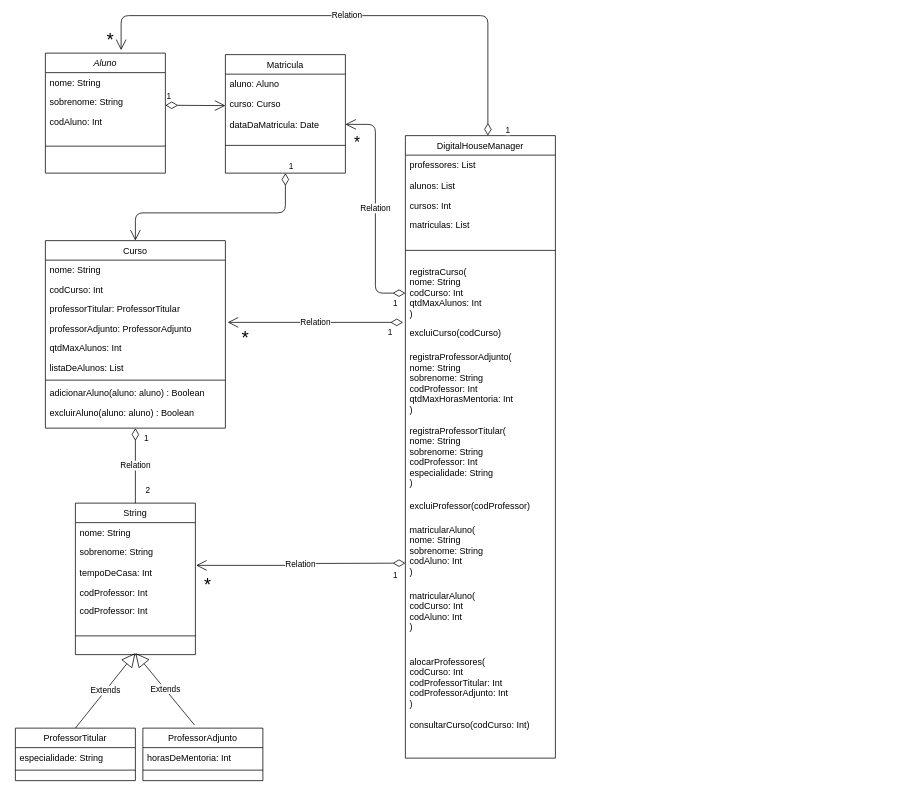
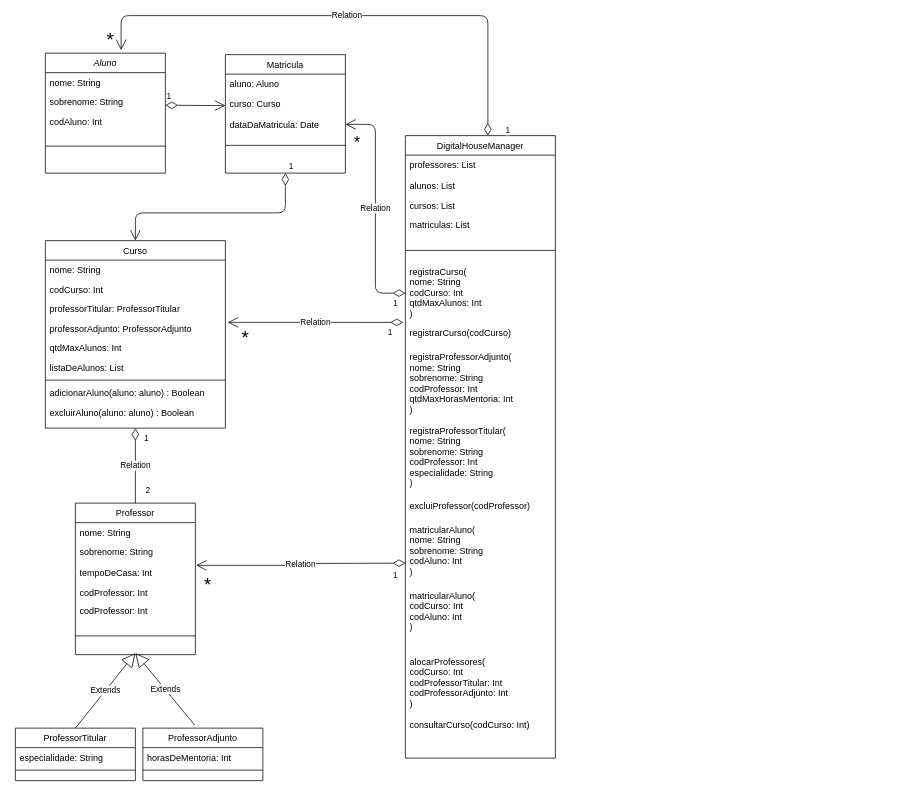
  <mxCell id="0" />
  <mxCell id="1" parent="0" />
  <mxCell id="2" value="Aluno" style="swimlane;fontStyle=2;align=center;verticalAlign=top;childLayout=stackLayout;horizontal=1;startSize=26;horizontalStack=0;resizeParent=1;resizeLast=0;collapsible=1;marginBottom=0;rounded=0;shadow=0;strokeWidth=1;" parent="1" vertex="1"><mxGeometry x="60" y="70" width="160" height="160" as="geometry"><mxRectangle x="230" y="140" width="160" height="26" as="alternateBounds" /></mxGeometry></mxCell>
  <mxCell id="3" value="nome: String" style="text;align=left;verticalAlign=top;spacingLeft=4;spacingRight=4;overflow=hidden;rotatable=0;points=[[0,0.5],[1,0.5]];portConstraint=eastwest;" parent="2" vertex="1"><mxGeometry y="26" width="160" height="26" as="geometry" /></mxCell>
  <mxCell id="4" value="sobrenome: String" style="text;align=left;verticalAlign=top;spacingLeft=4;spacingRight=4;overflow=hidden;rotatable=0;points=[[0,0.5],[1,0.5]];portConstraint=eastwest;rounded=0;shadow=0;html=0;" parent="2" vertex="1"><mxGeometry y="52" width="160" height="26" as="geometry" /></mxCell>
  <mxCell id="5" value="codAluno: Int" style="text;align=left;verticalAlign=top;spacingLeft=4;spacingRight=4;overflow=hidden;rotatable=0;points=[[0,0.5],[1,0.5]];portConstraint=eastwest;rounded=0;shadow=0;html=0;" parent="2" vertex="1"><mxGeometry y="78" width="160" height="42" as="geometry" /></mxCell>
  <mxCell id="6" value="" style="line;html=1;strokeWidth=1;align=left;verticalAlign=middle;spacingTop=-1;spacingLeft=3;spacingRight=3;rotatable=0;labelPosition=right;points=[];portConstraint=eastwest;" parent="2" vertex="1"><mxGeometry y="120" width="160" height="8" as="geometry" /></mxCell>
- <mxCell id="7" value="String" style="swimlane;fontStyle=0;align=center;verticalAlign=top;childLayout=stackLayout;horizontal=1;startSize=26;horizontalStack=0;resizeParent=1;resizeLast=0;collapsible=1;marginBottom=0;rounded=0;shadow=0;strokeWidth=1;" parent="1" vertex="1"><mxGeometry x="100" y="670" width="160" height="202" as="geometry"><mxRectangle x="130" y="380" width="160" height="26" as="alternateBounds" /></mxGeometry></mxCell>
+ <mxCell id="7" value="Professor" style="swimlane;fontStyle=0;align=center;verticalAlign=top;childLayout=stackLayout;horizontal=1;startSize=26;horizontalStack=0;resizeParent=1;resizeLast=0;collapsible=1;marginBottom=0;rounded=0;shadow=0;strokeWidth=1;" parent="1" vertex="1"><mxGeometry x="100" y="670" width="160" height="202" as="geometry"><mxRectangle x="130" y="380" width="160" height="26" as="alternateBounds" /></mxGeometry></mxCell>
  <mxCell id="8" value="nome: String" style="text;align=left;verticalAlign=top;spacingLeft=4;spacingRight=4;overflow=hidden;rotatable=0;points=[[0,0.5],[1,0.5]];portConstraint=eastwest;" parent="7" vertex="1"><mxGeometry y="26" width="160" height="26" as="geometry" /></mxCell>
  <mxCell id="9" value="sobrenome: String" style="text;align=left;verticalAlign=top;spacingLeft=4;spacingRight=4;overflow=hidden;rotatable=0;points=[[0,0.5],[1,0.5]];portConstraint=eastwest;rounded=0;shadow=0;html=0;" parent="7" vertex="1"><mxGeometry y="52" width="160" height="28" as="geometry" /></mxCell>
  <mxCell id="10" value="tempoDeCasa: Int" style="text;align=left;verticalAlign=top;spacingLeft=4;spacingRight=4;overflow=hidden;rotatable=0;points=[[0,0.5],[1,0.5]];portConstraint=eastwest;rounded=0;shadow=0;html=0;" parent="7" vertex="1"><mxGeometry y="80" width="160" height="26" as="geometry" /></mxCell>
  <mxCell id="11" value="codProfessor: Int" style="text;align=left;verticalAlign=top;spacingLeft=4;spacingRight=4;overflow=hidden;rotatable=0;points=[[0,0.5],[1,0.5]];portConstraint=eastwest;rounded=0;shadow=0;html=0;" parent="7" vertex="1"><mxGeometry y="106" width="160" height="24" as="geometry" /></mxCell>
  <mxCell id="12" value="codProfessor: Int" style="text;align=left;verticalAlign=top;spacingLeft=4;spacingRight=4;overflow=hidden;rotatable=0;points=[[0,0.5],[1,0.5]];portConstraint=eastwest;rounded=0;shadow=0;html=0;" parent="7" vertex="1"><mxGeometry y="130" width="160" height="32" as="geometry" /></mxCell>
  <mxCell id="13" value="" style="line;html=1;strokeWidth=1;align=left;verticalAlign=middle;spacingTop=-1;spacingLeft=3;spacingRight=3;rotatable=0;labelPosition=right;points=[];portConstraint=eastwest;" parent="7" vertex="1"><mxGeometry y="162" width="160" height="30" as="geometry" /></mxCell>
  <mxCell id="14" value="ProfessorTitular" style="swimlane;fontStyle=0;align=center;verticalAlign=top;childLayout=stackLayout;horizontal=1;startSize=26;horizontalStack=0;resizeParent=1;resizeLast=0;collapsible=1;marginBottom=0;rounded=0;shadow=0;strokeWidth=1;" parent="1" vertex="1"><mxGeometry x="20" y="970" width="160" height="70" as="geometry"><mxRectangle x="340" y="380" width="170" height="26" as="alternateBounds" /></mxGeometry></mxCell>
  <mxCell id="15" value="especialidade: String" style="text;align=left;verticalAlign=top;spacingLeft=4;spacingRight=4;overflow=hidden;rotatable=0;points=[[0,0.5],[1,0.5]];portConstraint=eastwest;" parent="14" vertex="1"><mxGeometry y="26" width="160" height="26" as="geometry" /></mxCell>
  <mxCell id="16" value="" style="line;html=1;strokeWidth=1;align=left;verticalAlign=middle;spacingTop=-1;spacingLeft=3;spacingRight=3;rotatable=0;labelPosition=right;points=[];portConstraint=eastwest;" parent="14" vertex="1"><mxGeometry y="52" width="160" height="8" as="geometry" /></mxCell>
  <mxCell id="17" value="Curso" style="swimlane;fontStyle=0;align=center;verticalAlign=top;childLayout=stackLayout;horizontal=1;startSize=26;horizontalStack=0;resizeParent=1;resizeLast=0;collapsible=1;marginBottom=0;rounded=0;shadow=0;strokeWidth=1;" parent="1" vertex="1"><mxGeometry x="60" y="320" width="240" height="250" as="geometry"><mxRectangle x="550" y="140" width="160" height="26" as="alternateBounds" /></mxGeometry></mxCell>
  <mxCell id="18" value="nome: String" style="text;align=left;verticalAlign=top;spacingLeft=4;spacingRight=4;overflow=hidden;rotatable=0;points=[[0,0.5],[1,0.5]];portConstraint=eastwest;" parent="17" vertex="1"><mxGeometry y="26" width="240" height="26" as="geometry" /></mxCell>
  <mxCell id="19" value="codCurso: Int" style="text;align=left;verticalAlign=top;spacingLeft=4;spacingRight=4;overflow=hidden;rotatable=0;points=[[0,0.5],[1,0.5]];portConstraint=eastwest;rounded=0;shadow=0;html=0;" parent="17" vertex="1"><mxGeometry y="52" width="240" height="26" as="geometry" /></mxCell>
  <mxCell id="20" value="professorTitular: ProfessorTitular" style="text;align=left;verticalAlign=top;spacingLeft=4;spacingRight=4;overflow=hidden;rotatable=0;points=[[0,0.5],[1,0.5]];portConstraint=eastwest;rounded=0;shadow=0;html=0;" parent="17" vertex="1"><mxGeometry y="78" width="240" height="26" as="geometry" /></mxCell>
  <mxCell id="21" value="professorAdjunto: ProfessorAdjunto" style="text;align=left;verticalAlign=top;spacingLeft=4;spacingRight=4;overflow=hidden;rotatable=0;points=[[0,0.5],[1,0.5]];portConstraint=eastwest;rounded=0;shadow=0;html=0;" parent="17" vertex="1"><mxGeometry y="104" width="240" height="26" as="geometry" /></mxCell>
  <mxCell id="22" value="qtdMaxAlunos: Int" style="text;align=left;verticalAlign=top;spacingLeft=4;spacingRight=4;overflow=hidden;rotatable=0;points=[[0,0.5],[1,0.5]];portConstraint=eastwest;rounded=0;shadow=0;html=0;" parent="17" vertex="1"><mxGeometry y="130" width="240" height="26" as="geometry" /></mxCell>
  <mxCell id="23" value="listaDeAlunos: List" style="text;align=left;verticalAlign=top;spacingLeft=4;spacingRight=4;overflow=hidden;rotatable=0;points=[[0,0.5],[1,0.5]];portConstraint=eastwest;rounded=0;shadow=0;html=0;" parent="17" vertex="1"><mxGeometry y="156" width="240" height="26" as="geometry" /></mxCell>
  <mxCell id="24" value="" style="line;html=1;strokeWidth=1;align=left;verticalAlign=middle;spacingTop=-1;spacingLeft=3;spacingRight=3;rotatable=0;labelPosition=right;points=[];portConstraint=eastwest;" parent="17" vertex="1"><mxGeometry y="182" width="240" height="8" as="geometry" /></mxCell>
  <mxCell id="25" value="adicionarAluno(aluno: aluno) : Boolean" style="text;align=left;verticalAlign=top;spacingLeft=4;spacingRight=4;overflow=hidden;rotatable=0;points=[[0,0.5],[1,0.5]];portConstraint=eastwest;rounded=0;shadow=0;html=0;" parent="17" vertex="1"><mxGeometry y="190" width="240" height="26" as="geometry" /></mxCell>
  <mxCell id="26" value="excluirAluno(aluno: aluno) : Boolean" style="text;align=left;verticalAlign=top;spacingLeft=4;spacingRight=4;overflow=hidden;rotatable=0;points=[[0,0.5],[1,0.5]];portConstraint=eastwest;rounded=0;shadow=0;html=0;" parent="17" vertex="1"><mxGeometry y="216" width="240" height="34" as="geometry" /></mxCell>
  <mxCell id="27" value="ProfessorAdjunto" style="swimlane;fontStyle=0;align=center;verticalAlign=top;childLayout=stackLayout;horizontal=1;startSize=26;horizontalStack=0;resizeParent=1;resizeLast=0;collapsible=1;marginBottom=0;rounded=0;shadow=0;strokeWidth=1;" parent="1" vertex="1"><mxGeometry x="190" y="970" width="160" height="70" as="geometry"><mxRectangle x="340" y="380" width="170" height="26" as="alternateBounds" /></mxGeometry></mxCell>
  <mxCell id="28" value="Extends" style="endArrow=block;endSize=16;endFill=0;html=1;" parent="27" edge="1"><mxGeometry width="160" relative="1" as="geometry"><mxPoint x="69" y="-4" as="sourcePoint" /><mxPoint x="-10" y="-100" as="targetPoint" /></mxGeometry></mxCell>
  <mxCell id="29" value="horasDeMentoria: Int" style="text;align=left;verticalAlign=top;spacingLeft=4;spacingRight=4;overflow=hidden;rotatable=0;points=[[0,0.5],[1,0.5]];portConstraint=eastwest;" parent="27" vertex="1"><mxGeometry y="26" width="160" height="26" as="geometry" /></mxCell>
  <mxCell id="30" value="" style="line;html=1;strokeWidth=1;align=left;verticalAlign=middle;spacingTop=-1;spacingLeft=3;spacingRight=3;rotatable=0;labelPosition=right;points=[];portConstraint=eastwest;" parent="27" vertex="1"><mxGeometry y="52" width="160" height="8" as="geometry" /></mxCell>
  <mxCell id="31" value="Matricula" style="swimlane;fontStyle=0;align=center;verticalAlign=top;childLayout=stackLayout;horizontal=1;startSize=26;horizontalStack=0;resizeParent=1;resizeLast=0;collapsible=1;marginBottom=0;rounded=0;shadow=0;strokeWidth=1;" parent="1" vertex="1"><mxGeometry x="300" y="72" width="160" height="158" as="geometry"><mxRectangle x="130" y="380" width="160" height="26" as="alternateBounds" /></mxGeometry></mxCell>
  <mxCell id="32" value="aluno: Aluno" style="text;align=left;verticalAlign=top;spacingLeft=4;spacingRight=4;overflow=hidden;rotatable=0;points=[[0,0.5],[1,0.5]];portConstraint=eastwest;" parent="31" vertex="1"><mxGeometry y="26" width="160" height="26" as="geometry" /></mxCell>
  <mxCell id="33" value="curso: Curso" style="text;align=left;verticalAlign=top;spacingLeft=4;spacingRight=4;overflow=hidden;rotatable=0;points=[[0,0.5],[1,0.5]];portConstraint=eastwest;rounded=0;shadow=0;html=0;" parent="31" vertex="1"><mxGeometry y="52" width="160" height="28" as="geometry" /></mxCell>
  <mxCell id="34" value="dataDaMatricula: Date" style="text;align=left;verticalAlign=top;spacingLeft=4;spacingRight=4;overflow=hidden;rotatable=0;points=[[0,0.5],[1,0.5]];portConstraint=eastwest;rounded=0;shadow=0;html=0;" parent="31" vertex="1"><mxGeometry y="80" width="160" height="26" as="geometry" /></mxCell>
  <mxCell id="35" value="" style="line;html=1;strokeWidth=1;align=left;verticalAlign=middle;spacingTop=-1;spacingLeft=3;spacingRight=3;rotatable=0;labelPosition=right;points=[];portConstraint=eastwest;" parent="31" vertex="1"><mxGeometry y="106" width="160" height="30" as="geometry" /></mxCell>
  <mxCell id="36" value="DigitalHouseManager" style="swimlane;fontStyle=0;align=center;verticalAlign=top;childLayout=stackLayout;horizontal=1;startSize=26;horizontalStack=0;resizeParent=1;resizeLast=0;collapsible=1;marginBottom=0;rounded=0;shadow=0;strokeWidth=1;" parent="1" vertex="1"><mxGeometry x="540" y="180" width="200" height="830" as="geometry"><mxRectangle x="560" y="190" width="160" height="26" as="alternateBounds" /></mxGeometry></mxCell>
  <mxCell id="37" value="professores: List" style="text;align=left;verticalAlign=top;spacingLeft=4;spacingRight=4;overflow=hidden;rotatable=0;points=[[0,0.5],[1,0.5]];portConstraint=eastwest;rounded=0;shadow=0;html=0;" parent="36" vertex="1"><mxGeometry y="26" width="200" height="28" as="geometry" /></mxCell>
  <mxCell id="38" value="alunos: List" style="text;align=left;verticalAlign=top;spacingLeft=4;spacingRight=4;overflow=hidden;rotatable=0;points=[[0,0.5],[1,0.5]];portConstraint=eastwest;" parent="36" vertex="1"><mxGeometry y="54" width="200" height="26" as="geometry" /></mxCell>
- <mxCell id="39" value="cursos: Int" style="text;align=left;verticalAlign=top;spacingLeft=4;spacingRight=4;overflow=hidden;rotatable=0;points=[[0,0.5],[1,0.5]];portConstraint=eastwest;rounded=0;shadow=0;html=0;" parent="36" vertex="1"><mxGeometry y="80" width="200" height="26" as="geometry" /></mxCell>
+ <mxCell id="39" value="cursos: List" style="text;align=left;verticalAlign=top;spacingLeft=4;spacingRight=4;overflow=hidden;rotatable=0;points=[[0,0.5],[1,0.5]];portConstraint=eastwest;rounded=0;shadow=0;html=0;" parent="36" vertex="1"><mxGeometry y="80" width="200" height="26" as="geometry" /></mxCell>
  <mxCell id="40" value="matriculas: List" style="text;align=left;verticalAlign=top;spacingLeft=4;spacingRight=4;overflow=hidden;rotatable=0;points=[[0,0.5],[1,0.5]];portConstraint=eastwest;rounded=0;shadow=0;html=0;" parent="36" vertex="1"><mxGeometry y="106" width="200" height="32" as="geometry" /></mxCell>
  <mxCell id="41" value="" style="line;html=1;strokeWidth=1;align=left;verticalAlign=middle;spacingTop=-1;spacingLeft=3;spacingRight=3;rotatable=0;labelPosition=right;points=[];portConstraint=eastwest;" parent="36" vertex="1"><mxGeometry y="138" width="200" height="30" as="geometry" /></mxCell>
  <mxCell id="42" value="registraCurso(&#10;nome: String&#10;codCurso: Int&#10;qtdMaxAlunos: Int&#10;)" style="text;align=left;verticalAlign=top;spacingLeft=4;spacingRight=4;overflow=hidden;rotatable=0;points=[[0,0.5],[1,0.5]];portConstraint=eastwest;rounded=0;shadow=0;html=0;" parent="36" vertex="1"><mxGeometry y="168" width="200" height="82" as="geometry" /></mxCell>
- <mxCell id="43" value="excluiCurso(codCurso)" style="text;align=left;verticalAlign=top;spacingLeft=4;spacingRight=4;overflow=hidden;rotatable=0;points=[[0,0.5],[1,0.5]];portConstraint=eastwest;rounded=0;shadow=0;html=0;" parent="36" vertex="1"><mxGeometry y="250" width="200" height="32" as="geometry" /></mxCell>
+ <mxCell id="43" value="registrarCurso(codCurso)" style="text;align=left;verticalAlign=top;spacingLeft=4;spacingRight=4;overflow=hidden;rotatable=0;points=[[0,0.5],[1,0.5]];portConstraint=eastwest;rounded=0;shadow=0;html=0;" parent="36" vertex="1"><mxGeometry y="250" width="200" height="32" as="geometry" /></mxCell>
  <mxCell id="44" value="registraProfessorAdjunto(&#10;nome: String&#10;sobrenome: String&#10;codProfessor: Int&#10;qtdMaxHorasMentoria: Int&#10;)" style="text;align=left;verticalAlign=top;spacingLeft=4;spacingRight=4;overflow=hidden;rotatable=0;points=[[0,0.5],[1,0.5]];portConstraint=eastwest;rounded=0;shadow=0;html=0;" parent="36" vertex="1"><mxGeometry y="282" width="200" height="98" as="geometry" /></mxCell>
  <mxCell id="45" value="registraProfessorTitular(&#10;nome: String&#10;sobrenome: String&#10;codProfessor: Int&#10;especialidade: String&#10;)" style="text;align=left;verticalAlign=top;spacingLeft=4;spacingRight=4;overflow=hidden;rotatable=0;points=[[0,0.5],[1,0.5]];portConstraint=eastwest;rounded=0;shadow=0;html=0;" parent="36" vertex="1"><mxGeometry y="380" width="200" height="100" as="geometry" /></mxCell>
  <mxCell id="46" value="excluiProfessor(codProfessor)" style="text;align=left;verticalAlign=top;spacingLeft=4;spacingRight=4;overflow=hidden;rotatable=0;points=[[0,0.5],[1,0.5]];portConstraint=eastwest;rounded=0;shadow=0;html=0;" parent="36" vertex="1"><mxGeometry y="480" width="200" height="32" as="geometry" /></mxCell>
  <mxCell id="47" value="matricularAluno(&#10;nome: String&#10;sobrenome: String&#10;codAluno: Int&#10;)" style="text;align=left;verticalAlign=top;spacingLeft=4;spacingRight=4;overflow=hidden;rotatable=0;points=[[0,0.5],[1,0.5]];portConstraint=eastwest;rounded=0;shadow=0;html=0;" parent="36" vertex="1"><mxGeometry y="512" width="200" height="88" as="geometry" /></mxCell>
  <mxCell id="48" value="matricularAluno(&#10;codCurso: Int&#10;codAluno: Int&#10;)" style="text;align=left;verticalAlign=top;spacingLeft=4;spacingRight=4;overflow=hidden;rotatable=0;points=[[0,0.5],[1,0.5]];portConstraint=eastwest;rounded=0;shadow=0;html=0;" parent="36" vertex="1"><mxGeometry y="600" width="200" height="88" as="geometry" /></mxCell>
  <mxCell id="49" value="alocarProfessores(&#10;codCurso: Int&#10;codProfessorTitular: Int&#10;codProfessorAdjunto: Int&#10;)" style="text;align=left;verticalAlign=top;spacingLeft=4;spacingRight=4;overflow=hidden;rotatable=0;points=[[0,0.5],[1,0.5]];portConstraint=eastwest;rounded=0;shadow=0;html=0;" parent="36" vertex="1"><mxGeometry y="688" width="200" height="88" as="geometry" /></mxCell>
  <mxCell id="50" value="&lt;div style=&quot;color: transparent ; position: absolute ; cursor: text ; transform-origin: 0px 0px ; left: 273.735px ; top: 461.669px ; font-size: 18px ; font-family: sans-serif ; transform: scalex(1.088)&quot;&gt;registrarCurso(nome:&lt;/div&gt;&lt;div style=&quot;color: transparent ; position: absolute ; cursor: text ; transform-origin: 0px 0px ; left: 488.522px ; top: 461.669px ; font-size: 18px ; font-family: sans-serif ; transform: scalex(1.096)&quot;&gt;String,&lt;/div&gt;&lt;div style=&quot;color: transparent ; position: absolute ; cursor: text ; transform-origin: 0px 0px ; left: 575.271px ; top: 461.669px ; font-size: 18px ; font-family: sans-serif ; transform: scalex(1.103)&quot;&gt;codigoCurso:&lt;/div&gt;&lt;div style=&quot;color: transparent ; position: absolute ; cursor: text ; transform-origin: 0px 0px ; left: 720.888px ; top: 461.669px ; font-size: 18px ; font-family: sans-serif ; transform: scalex(1.071)&quot;&gt;Integer&lt;/div&gt;&lt;div style=&quot;color: transparent ; position: absolute ; cursor: text ; transform-origin: 0px 0px ; left: 779.906px ; top: 461.669px ; font-size: 18px ; font-family: sans-serif&quot;&gt;,&lt;/div&gt;&lt;div style=&quot;color: transparent ; position: absolute ; cursor: text ; transform-origin: 0px 0px ; left: 216px ; top: 492.718px ; font-size: 18px ; font-family: sans-serif ; transform: scalex(1.068)&quot;&gt;quantidadeMaximaDeAlunos: Integer )&lt;/div&gt;" style="text;html=1;align=center;verticalAlign=middle;resizable=0;points=[];autosize=1;strokeColor=none;" parent="1" vertex="1"><mxGeometry x="1170" y="815" width="20" height="10" as="geometry" /></mxCell>
  <mxCell id="51" value="Extends" style="endArrow=block;endSize=16;endFill=0;html=1;exitX=0.5;exitY=0;exitDx=0;exitDy=0;" parent="1" source="14" edge="1"><mxGeometry width="160" relative="1" as="geometry"><mxPoint x="100" y="960" as="sourcePoint" /><mxPoint x="180" y="870" as="targetPoint" /></mxGeometry></mxCell>
  <mxCell id="52" value="1" style="endArrow=open;html=1;endSize=12;startArrow=diamondThin;startSize=14;startFill=0;edgeStyle=orthogonalEdgeStyle;align=left;verticalAlign=bottom;exitX=0.5;exitY=1;exitDx=0;exitDy=0;" parent="1" source="31" edge="1"><mxGeometry x="-1" y="3" relative="1" as="geometry"><mxPoint x="130" y="170" as="sourcePoint" /><mxPoint x="180" y="320" as="targetPoint" /><Array as="points"><mxPoint x="380" y="283" /><mxPoint x="180" y="283" /></Array></mxGeometry></mxCell>
  <mxCell id="53" value="1" style="endArrow=open;html=1;endSize=12;startArrow=diamondThin;startSize=14;startFill=0;edgeStyle=orthogonalEdgeStyle;align=left;verticalAlign=bottom;entryX=0;entryY=0.571;entryDx=0;entryDy=0;entryPerimeter=0;" parent="1" target="33" edge="1"><mxGeometry x="-1" y="3" relative="1" as="geometry"><mxPoint x="220" y="139.5" as="sourcePoint" /><mxPoint x="290" y="140" as="targetPoint" /><Array as="points" /></mxGeometry></mxCell>
  <mxCell id="54" value="Relation" style="endArrow=none;html=1;endSize=12;startArrow=diamondThin;startSize=14;startFill=0;edgeStyle=orthogonalEdgeStyle;entryX=0.5;entryY=0;entryDx=0;entryDy=0;exitX=0.5;exitY=1;exitDx=0;exitDy=0;exitPerimeter=0;" parent="1" source="26" target="7" edge="1"><mxGeometry relative="1" as="geometry"><mxPoint x="180" y="600" as="sourcePoint" /><mxPoint x="340" y="600" as="targetPoint" /></mxGeometry></mxCell>
  <mxCell id="55" value="1" style="edgeLabel;resizable=0;html=1;align=left;verticalAlign=top;" parent="54" connectable="0" vertex="1"><mxGeometry x="-1" relative="1" as="geometry"><mxPoint x="10" as="offset" /></mxGeometry></mxCell>
  <mxCell id="56" value="2" style="edgeLabel;resizable=0;html=1;align=right;verticalAlign=top;" parent="54" connectable="0" vertex="1"><mxGeometry x="1" relative="1" as="geometry"><mxPoint x="20" y="-30" as="offset" /></mxGeometry></mxCell>
  <mxCell id="57" value="Relation" style="endArrow=open;html=1;endSize=12;startArrow=diamondThin;startSize=14;startFill=0;edgeStyle=orthogonalEdgeStyle;entryX=1.013;entryY=1.192;entryDx=0;entryDy=0;entryPerimeter=0;" parent="1" target="20" edge="1"><mxGeometry relative="1" as="geometry"><mxPoint x="537" y="429" as="sourcePoint" /><mxPoint x="350" y="432" as="targetPoint" /><Array as="points"><mxPoint x="537" y="429" /></Array></mxGeometry></mxCell>
  <mxCell id="58" value="*" style="edgeLabel;resizable=0;html=1;align=left;verticalAlign=top;fontSize=25;" parent="57" connectable="0" vertex="1"><mxGeometry x="-1" relative="1" as="geometry"><mxPoint x="-217" y="-2" as="offset" /></mxGeometry></mxCell>
  <mxCell id="59" value="1" style="edgeLabel;resizable=0;html=1;align=right;verticalAlign=top;" parent="57" connectable="0" vertex="1"><mxGeometry x="1" relative="1" as="geometry"><mxPoint x="220" as="offset" /></mxGeometry></mxCell>
  <mxCell id="60" value="Relation" style="endArrow=open;html=1;endSize=12;startArrow=diamondThin;startSize=14;startFill=0;edgeStyle=orthogonalEdgeStyle;exitX=-0.015;exitY=0.063;exitDx=0;exitDy=0;exitPerimeter=0;entryX=1.006;entryY=0.115;entryDx=0;entryDy=0;entryPerimeter=0;" parent="1" target="10" edge="1"><mxGeometry relative="1" as="geometry"><mxPoint x="540" y="750.016" as="sourcePoint" /><mxPoint x="270" y="750" as="targetPoint" /><Array as="points" /></mxGeometry></mxCell>
  <mxCell id="61" value="*" style="edgeLabel;resizable=0;html=1;align=left;verticalAlign=top;fontSize=24;" parent="60" connectable="0" vertex="1"><mxGeometry x="-1" relative="1" as="geometry"><mxPoint x="-270" y="8" as="offset" /></mxGeometry></mxCell>
  <mxCell id="62" value="1" style="edgeLabel;resizable=0;html=1;align=right;verticalAlign=top;" parent="60" connectable="0" vertex="1"><mxGeometry x="1" relative="1" as="geometry"><mxPoint x="269" as="offset" /></mxGeometry></mxCell>
  <mxCell id="63" value="Relation" style="endArrow=open;html=1;endSize=12;startArrow=diamondThin;startSize=14;startFill=0;edgeStyle=orthogonalEdgeStyle;entryX=1;entryY=0.5;entryDx=0;entryDy=0;" parent="1" target="34" edge="1"><mxGeometry relative="1" as="geometry"><mxPoint x="540" y="390" as="sourcePoint" /><mxPoint x="470" y="80" as="targetPoint" /><Array as="points"><mxPoint x="500" y="390" /><mxPoint x="500" y="165" /></Array></mxGeometry></mxCell>
  <mxCell id="64" value="*" style="edgeLabel;resizable=0;html=1;align=left;verticalAlign=top;fontSize=21;" parent="63" connectable="0" vertex="1"><mxGeometry x="-1" relative="1" as="geometry"><mxPoint x="-70" y="-220" as="offset" /></mxGeometry></mxCell>
  <mxCell id="65" value="1" style="edgeLabel;resizable=0;html=1;align=right;verticalAlign=top;" parent="63" connectable="0" vertex="1"><mxGeometry x="1" relative="1" as="geometry"><mxPoint x="70" y="225" as="offset" /></mxGeometry></mxCell>
  <mxCell id="66" value="Relation" style="endArrow=open;html=1;endSize=12;startArrow=diamondThin;startSize=14;startFill=0;edgeStyle=orthogonalEdgeStyle;entryX=0.631;entryY=-0.025;entryDx=0;entryDy=0;entryPerimeter=0;" parent="1" target="2" edge="1"><mxGeometry relative="1" as="geometry"><mxPoint x="650" y="180" as="sourcePoint" /><mxPoint x="160" y="30" as="targetPoint" /><Array as="points"><mxPoint x="650" y="20" /><mxPoint x="161" y="20" /></Array></mxGeometry></mxCell>
  <mxCell id="67" value="*" style="edgeLabel;resizable=0;html=1;align=left;verticalAlign=top;fontSize=25;" parent="66" connectable="0" vertex="1"><mxGeometry x="-1" relative="1" as="geometry"><mxPoint x="-510" y="-150" as="offset" /></mxGeometry></mxCell>
  <mxCell id="68" value="1" style="edgeLabel;resizable=0;html=1;align=right;verticalAlign=top;" parent="66" connectable="0" vertex="1"><mxGeometry x="1" relative="1" as="geometry"><mxPoint x="519" y="94" as="offset" /></mxGeometry></mxCell>
  <mxCell id="69" value="consultarCurso(codCurso: Int)" style="text;align=left;verticalAlign=top;spacingLeft=4;spacingRight=4;overflow=hidden;rotatable=0;points=[[0,0.5],[1,0.5]];portConstraint=eastwest;rounded=0;shadow=0;html=0;" vertex="1" parent="1"><mxGeometry x="540" y="952" width="200" height="88" as="geometry" /></mxCell>
